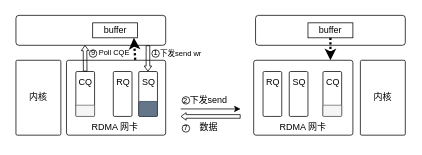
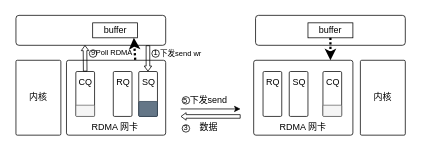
  <mxCell id="0" />
  <mxCell id="1" parent="0" />
  <mxCell id="2" value="" style="rounded=1;whiteSpace=wrap;html=1;arcSize=3;" vertex="1" parent="1"><mxGeometry x="87.5" y="80" width="132.5" height="100" as="geometry" /></mxCell>
  <mxCell id="3" value="" style="rounded=1;whiteSpace=wrap;html=1;arcSize=10;" vertex="1" parent="1"><mxGeometry x="20" y="20" width="200" height="40" as="geometry" /></mxCell>
  <mxCell id="4" value="" style="rounded=1;whiteSpace=wrap;html=1;arcSize=10;" vertex="1" parent="1"><mxGeometry x="340" y="20" width="200" height="40" as="geometry" /></mxCell>
  <mxCell id="5" value="buffer" style="rounded=0;whiteSpace=wrap;html=1;" vertex="1" parent="1"><mxGeometry x="122.5" y="30" width="60" height="20" as="geometry" /></mxCell>
  <mxCell id="6" value="buffer" style="rounded=0;whiteSpace=wrap;html=1;" vertex="1" parent="1"><mxGeometry x="410" y="30" width="60" height="20" as="geometry" /></mxCell>
  <mxCell id="7" value="" style="rounded=1;whiteSpace=wrap;html=1;arcSize=7;" vertex="1" parent="1"><mxGeometry x="100" y="95" width="25" height="60" as="geometry" /></mxCell>
  <mxCell id="8" value="" style="rounded=1;whiteSpace=wrap;html=1;arcSize=7;" vertex="1" parent="1"><mxGeometry x="150" y="95" width="25" height="60" as="geometry" /></mxCell>
  <mxCell id="9" value="" style="rounded=1;whiteSpace=wrap;html=1;arcSize=7;" vertex="1" parent="1"><mxGeometry x="184" y="95" width="25" height="60" as="geometry" /></mxCell>
  <mxCell id="10" value="内核" style="rounded=1;whiteSpace=wrap;html=1;arcSize=3;" vertex="1" parent="1"><mxGeometry x="20" y="80" width="60" height="100" as="geometry" /></mxCell>
  <mxCell id="11" value="内核" style="rounded=1;whiteSpace=wrap;html=1;arcSize=3;" vertex="1" parent="1"><mxGeometry x="480" y="80" width="60" height="100" as="geometry" /></mxCell>
  <mxCell id="12" value="" style="rounded=1;whiteSpace=wrap;html=1;arcSize=3;" vertex="1" parent="1"><mxGeometry x="337.5" y="80" width="132.5" height="100" as="geometry" /></mxCell>
  <mxCell id="13" value="" style="rounded=1;whiteSpace=wrap;html=1;arcSize=7;" vertex="1" parent="1"><mxGeometry x="350" y="95" width="25" height="60" as="geometry" /></mxCell>
  <mxCell id="14" value="" style="rounded=1;whiteSpace=wrap;html=1;arcSize=7;" vertex="1" parent="1"><mxGeometry x="385" y="95" width="25" height="60" as="geometry" /></mxCell>
  <mxCell id="15" value="" style="rounded=1;whiteSpace=wrap;html=1;arcSize=7;" vertex="1" parent="1"><mxGeometry x="430" y="95" width="25" height="60" as="geometry" /></mxCell>
  <mxCell id="16" value="RDMA 网卡" style="text;html=1;align=center;verticalAlign=middle;whiteSpace=wrap;rounded=0;" vertex="1" parent="1"><mxGeometry x="115" y="155" width="75" height="30" as="geometry" /></mxCell>
  <mxCell id="17" value="RDMA 网卡" style="text;html=1;align=center;verticalAlign=middle;whiteSpace=wrap;rounded=0;" vertex="1" parent="1"><mxGeometry x="366.25" y="155" width="75" height="30" as="geometry" /></mxCell>
  <mxCell id="18" value="" style="rounded=1;whiteSpace=wrap;html=1;arcSize=7;fillColor=#f5f5f5;fontColor=#333333;strokeColor=#666666;" vertex="1" parent="1"><mxGeometry x="100" y="140" width="25" height="15" as="geometry" /></mxCell>
  <mxCell id="19" value="CQ" style="text;html=1;align=center;verticalAlign=middle;whiteSpace=wrap;rounded=0;" vertex="1" parent="1"><mxGeometry x="82.5" y="95" width="60" height="30" as="geometry" /></mxCell>
  <mxCell id="20" value="RQ" style="text;html=1;align=center;verticalAlign=middle;resizable=0;points=[];autosize=1;strokeColor=none;fillColor=none;" vertex="1" parent="1"><mxGeometry x="142.5" y="95" width="40" height="30" as="geometry" /></mxCell>
  <mxCell id="21" value="SQ" style="text;html=1;align=center;verticalAlign=middle;resizable=0;points=[];autosize=1;strokeColor=none;fillColor=none;" vertex="1" parent="1"><mxGeometry x="176.5" y="95" width="40" height="30" as="geometry" /></mxCell>
  <mxCell id="22" value="CQ" style="text;html=1;align=center;verticalAlign=middle;resizable=0;points=[];autosize=1;strokeColor=none;fillColor=none;" vertex="1" parent="1"><mxGeometry x="422.5" y="95" width="40" height="30" as="geometry" /></mxCell>
  <mxCell id="23" value="" style="rounded=1;whiteSpace=wrap;html=1;arcSize=7;fillColor=#f5f5f5;fontColor=#333333;strokeColor=#666666;" vertex="1" parent="1"><mxGeometry x="430" y="140" width="25" height="15" as="geometry" /></mxCell>
  <mxCell id="24" value="RQ" style="text;html=1;align=center;verticalAlign=middle;resizable=0;points=[];autosize=1;strokeColor=none;fillColor=none;" vertex="1" parent="1"><mxGeometry x="342.5" y="95" width="40" height="30" as="geometry" /></mxCell>
  <mxCell id="25" value="SQ" style="text;html=1;align=center;verticalAlign=middle;resizable=0;points=[];autosize=1;strokeColor=none;fillColor=none;" vertex="1" parent="1"><mxGeometry x="377.5" y="95" width="40" height="30" as="geometry" /></mxCell>
  <mxCell id="26" value="" style="shape=flexArrow;endArrow=classic;html=1;rounded=0;endWidth=4.194;endSize=1.933;width=4.833;entryX=0.461;entryY=0.995;entryDx=0;entryDy=0;entryPerimeter=0;exitX=0.5;exitY=0;exitDx=0;exitDy=0;" edge="1" parent="1" target="3"><mxGeometry width="50" height="50" relative="1" as="geometry"><mxPoint x="112.5" y="95" as="sourcePoint" /><mxPoint x="112" y="60" as="targetPoint" /></mxGeometry></mxCell>
  <mxCell id="27" value="" style="shape=flexArrow;endArrow=classic;html=1;rounded=0;endWidth=4.194;endSize=1.933;width=4.833;" edge="1" parent="1"><mxGeometry width="50" height="50" relative="1" as="geometry"><mxPoint x="196.3" y="60" as="sourcePoint" /><mxPoint x="196.3" y="95" as="targetPoint" /></mxGeometry></mxCell>
  <mxCell id="28" value="" style="rounded=1;whiteSpace=wrap;html=1;arcSize=7;fillColor=#647687;fontColor=#ffffff;strokeColor=#314354;" vertex="1" parent="1"><mxGeometry x="184" y="135" width="25" height="20" as="geometry" /></mxCell>
  <mxCell id="29" value="下发send" style="text;html=1;align=center;verticalAlign=middle;resizable=0;points=[];autosize=1;strokeColor=none;fillColor=none;" vertex="1" parent="1"><mxGeometry x="242" y="118.5" width="70" height="30" as="geometry" /></mxCell>
  <mxCell id="30" value="&lt;font style=&quot;font-size: 10px;&quot;&gt;下发send wr&lt;/font&gt;" style="text;html=1;align=center;verticalAlign=middle;resizable=0;points=[];autosize=1;strokeColor=none;fillColor=none;" vertex="1" parent="1"><mxGeometry x="200" y="56" width="80" height="30" as="geometry" /></mxCell>
  <mxCell id="31" value="" style="ellipse;whiteSpace=wrap;html=1;aspect=fixed;" vertex="1" parent="1"><mxGeometry x="201.5" y="66" width="10" height="10" as="geometry" /></mxCell>
  <mxCell id="32" value="&lt;font style=&quot;font-size: 10px;&quot;&gt;1&lt;/font&gt;" style="text;html=1;align=center;verticalAlign=middle;whiteSpace=wrap;rounded=0;" vertex="1" parent="1"><mxGeometry x="176.5" y="54.5" width="60" height="30" as="geometry" /></mxCell>
  <mxCell id="33" value="" style="ellipse;whiteSpace=wrap;html=1;aspect=fixed;" vertex="1" parent="1"><mxGeometry x="118" y="66" width="10" height="10" as="geometry" /></mxCell>
- <mxCell id="34" value="&lt;font style=&quot;font-size: 10px;&quot;&gt;Poll CQE&lt;/font&gt;" style="text;html=1;align=center;verticalAlign=middle;resizable=0;points=[];autosize=1;strokeColor=none;fillColor=none;" vertex="1" parent="1"><mxGeometry x="121" y="54.5" width="60" height="30" as="geometry" /></mxCell>
+ <mxCell id="34" value="&lt;font style=&quot;font-size: 10px;&quot;&gt;Poll RDMA&lt;/font&gt;" style="text;html=1;align=center;verticalAlign=middle;resizable=0;points=[];autosize=1;strokeColor=none;fillColor=none;" vertex="1" parent="1"><mxGeometry x="121" y="54.5" width="60" height="30" as="geometry" /></mxCell>
  <mxCell id="35" value="&lt;font style=&quot;font-size: 10px;&quot;&gt;9&lt;/font&gt;" style="text;html=1;align=center;verticalAlign=middle;resizable=0;points=[];autosize=1;strokeColor=none;fillColor=none;" vertex="1" parent="1"><mxGeometry x="108" y="55" width="30" height="30" as="geometry" /></mxCell>
  <mxCell id="36" value="" style="shape=flexArrow;endArrow=classic;html=1;rounded=0;endWidth=4.194;endSize=1.933;width=4.833;" edge="1" parent="1"><mxGeometry width="50" height="50" relative="1" as="geometry"><mxPoint x="320" y="155" as="sourcePoint" /><mxPoint x="240" y="155" as="targetPoint" /></mxGeometry></mxCell>
  <mxCell id="37" value="" style="endArrow=classic;html=1;rounded=0;" edge="1" parent="1"><mxGeometry width="50" height="50" relative="1" as="geometry"><mxPoint x="240" y="145" as="sourcePoint" /><mxPoint x="320" y="145" as="targetPoint" /></mxGeometry></mxCell>
  <mxCell id="38" value="数据" style="text;html=1;align=center;verticalAlign=middle;resizable=0;points=[];autosize=1;strokeColor=none;fillColor=none;" vertex="1" parent="1"><mxGeometry x="252" y="155" width="50" height="30" as="geometry" /></mxCell>
  <mxCell id="39" value="" style="ellipse;whiteSpace=wrap;html=1;aspect=fixed;" vertex="1" parent="1"><mxGeometry x="242" y="128.5" width="10" height="10" as="geometry" /></mxCell>
- <mxCell id="40" value="&lt;font style=&quot;font-size: 10px;&quot;&gt;2&lt;/font&gt;" style="text;html=1;align=center;verticalAlign=middle;resizable=0;points=[];autosize=1;strokeColor=none;fillColor=none;" vertex="1" parent="1"><mxGeometry x="231.4" y="117.5" width="30" height="30" as="geometry" /></mxCell>
+ <mxCell id="40" value="&lt;font style=&quot;font-size: 10px;&quot;&gt;5&lt;/font&gt;" style="text;html=1;align=center;verticalAlign=middle;resizable=0;points=[];autosize=1;strokeColor=none;fillColor=none;" vertex="1" parent="1"><mxGeometry x="231.4" y="117.5" width="30" height="30" as="geometry" /></mxCell>
  <mxCell id="41" value="" style="ellipse;whiteSpace=wrap;html=1;aspect=fixed;" vertex="1" parent="1"><mxGeometry x="242" y="166" width="10" height="10" as="geometry" /></mxCell>
- <mxCell id="42" value="&lt;font style=&quot;font-size: 10px;&quot;&gt;7&lt;/font&gt;" style="text;html=1;align=center;verticalAlign=middle;whiteSpace=wrap;rounded=0;" vertex="1" parent="1"><mxGeometry x="217" y="155" width="60" height="30" as="geometry" /></mxCell>
+ <mxCell id="42" value="&lt;font style=&quot;font-size: 10px;&quot;&gt;3&lt;/font&gt;" style="text;html=1;align=center;verticalAlign=middle;whiteSpace=wrap;rounded=0;" vertex="1" parent="1"><mxGeometry x="217" y="155" width="60" height="30" as="geometry" /></mxCell>
  <mxCell id="43" value="" style="endArrow=classic;html=1;rounded=0;exitX=0.5;exitY=1;exitDx=0;exitDy=0;dashed=1;strokeWidth=3;dashPattern=1 1;" edge="1" parent="1" source="6"><mxGeometry width="50" height="50" relative="1" as="geometry"><mxPoint x="410" y="280" as="sourcePoint" /><mxPoint x="440" y="80" as="targetPoint" /><Array as="points"><mxPoint x="440" y="70" /></Array></mxGeometry></mxCell>
  <mxCell id="44" value="" style="endArrow=classic;html=1;rounded=0;dashed=1;strokeWidth=3;dashPattern=1 1;entryX=0.5;entryY=1;entryDx=0;entryDy=0;exitX=0.555;exitY=0.83;exitDx=0;exitDy=0;exitPerimeter=0;" edge="1" parent="1"><mxGeometry width="50" height="50" relative="1" as="geometry"><mxPoint x="179.3" y="79.4" as="sourcePoint" /><mxPoint x="177.5" y="50" as="targetPoint" /><Array as="points" /></mxGeometry></mxCell>
